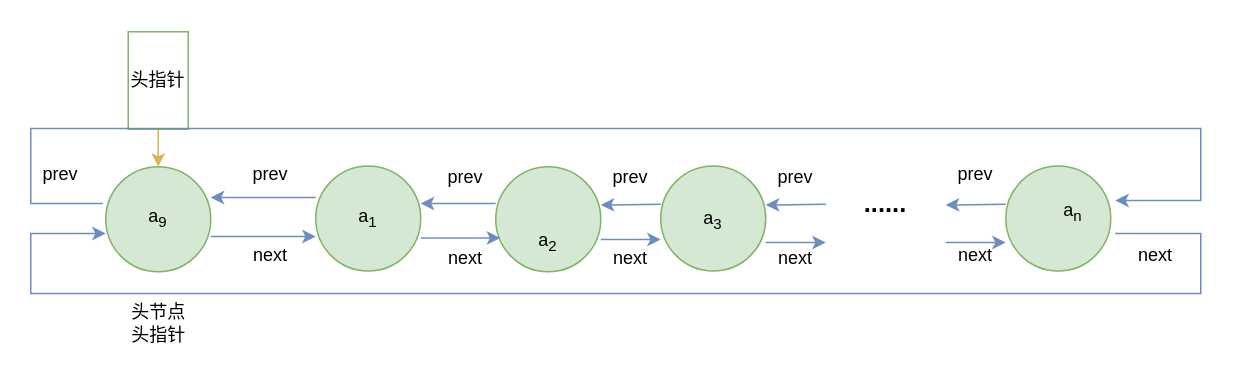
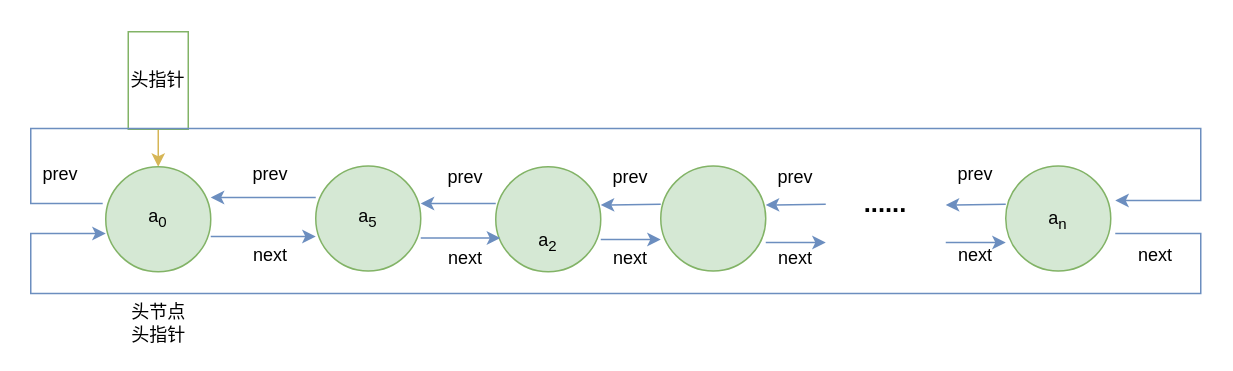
  <mxCell id="0" />
  <mxCell id="1" parent="0" />
  <mxCell id="2" value="" style="ellipse;whiteSpace=wrap;html=1;aspect=fixed;fillColor=#d5e8d4;strokeColor=#82b366;" parent="1" vertex="1"><mxGeometry x="210" y="110" width="70" height="70" as="geometry" /></mxCell>
  <mxCell id="3" style="edgeStyle=orthogonalEdgeStyle;rounded=0;orthogonalLoop=1;jettySize=auto;html=1;entryX=0.5;entryY=0;entryDx=0;entryDy=0;fillColor=#fff2cc;strokeColor=#d6b656;" parent="1" source="4" target="13" edge="1"><mxGeometry relative="1" as="geometry" /></mxCell>
  <mxCell id="4" value="头指针" style="rounded=0;whiteSpace=wrap;html=1;fillColor=#FFFFFF;strokeColor=#82b366;" parent="1" vertex="1"><mxGeometry x="85" y="20.5" width="40" height="65" as="geometry" /></mxCell>
  <mxCell id="5" value="......" style="text;html=1;strokeColor=none;fillColor=none;align=center;verticalAlign=middle;whiteSpace=wrap;rounded=0;fontSize=17;fontStyle=1" parent="1" vertex="1"><mxGeometry x="570" y="126" width="40" height="20" as="geometry" /></mxCell>
- <mxCell id="6" value="a&lt;sub&gt;1&lt;/sub&gt;" style="text;html=1;strokeColor=none;fillColor=none;align=center;verticalAlign=middle;whiteSpace=wrap;rounded=0;fontSize=12;" parent="1" vertex="1"><mxGeometry x="225" y="135" width="40" height="20" as="geometry" /></mxCell>
+ <mxCell id="6" value="a&lt;sub&gt;5&lt;/sub&gt;" style="text;html=1;strokeColor=none;fillColor=none;align=center;verticalAlign=middle;whiteSpace=wrap;rounded=0;fontSize=12;" parent="1" vertex="1"><mxGeometry x="225" y="135" width="40" height="20" as="geometry" /></mxCell>
  <mxCell id="7" value="" style="ellipse;whiteSpace=wrap;html=1;aspect=fixed;fillColor=#d5e8d4;strokeColor=#82b366;" parent="1" vertex="1"><mxGeometry x="330" y="110.5" width="70" height="70" as="geometry" /></mxCell>
  <mxCell id="8" value="a&lt;sub&gt;2&lt;/sub&gt;" style="text;html=1;strokeColor=none;fillColor=none;align=center;verticalAlign=middle;whiteSpace=wrap;rounded=0;fontSize=12;" parent="1" vertex="1"><mxGeometry x="345" y="150.5" width="40" height="20" as="geometry" /></mxCell>
  <mxCell id="9" value="" style="ellipse;whiteSpace=wrap;html=1;aspect=fixed;fillColor=#d5e8d4;strokeColor=#82b366;" parent="1" vertex="1"><mxGeometry x="440" y="110" width="70" height="70" as="geometry" /></mxCell>
- <mxCell id="10" value="a&lt;sub&gt;3&lt;/sub&gt;" style="text;html=1;strokeColor=none;fillColor=none;align=center;verticalAlign=middle;whiteSpace=wrap;rounded=0;fontSize=12;" parent="1" vertex="1"><mxGeometry x="455" y="135.5" width="40" height="20" as="geometry" /></mxCell>
  <mxCell id="11" value="" style="ellipse;whiteSpace=wrap;html=1;aspect=fixed;fillColor=#d5e8d4;strokeColor=#82b366;" parent="1" vertex="1"><mxGeometry x="670" y="110" width="70" height="70" as="geometry" /></mxCell>
- <mxCell id="12" value="a&lt;sub&gt;n&lt;/sub&gt;" style="text;html=1;strokeColor=none;fillColor=none;align=center;verticalAlign=middle;whiteSpace=wrap;rounded=0;fontSize=12;" parent="1" vertex="1"><mxGeometry x="695" y="130.5" width="40" height="20" as="geometry" /></mxCell>
+ <mxCell id="12" value="a&lt;sub&gt;n&lt;/sub&gt;" style="text;html=1;strokeColor=none;fillColor=none;align=center;verticalAlign=middle;whiteSpace=wrap;rounded=0;fontSize=12;" parent="1" vertex="1"><mxGeometry x="685" y="135.5" width="40" height="20" as="geometry" /></mxCell>
  <mxCell id="13" value="" style="ellipse;whiteSpace=wrap;html=1;aspect=fixed;fillColor=#d5e8d4;strokeColor=#82b366;" parent="1" vertex="1"><mxGeometry x="70" y="110.5" width="70" height="70" as="geometry" /></mxCell>
- <mxCell id="14" value="a&lt;sub&gt;9&lt;/sub&gt;" style="text;html=1;strokeColor=none;fillColor=none;align=center;verticalAlign=middle;whiteSpace=wrap;rounded=0;fontSize=12;" parent="1" vertex="1"><mxGeometry x="85" y="135" width="40" height="20" as="geometry" /></mxCell>
+ <mxCell id="14" value="a&lt;sub&gt;0&lt;/sub&gt;" style="text;html=1;strokeColor=none;fillColor=none;align=center;verticalAlign=middle;whiteSpace=wrap;rounded=0;fontSize=12;" parent="1" vertex="1"><mxGeometry x="85" y="135" width="40" height="20" as="geometry" /></mxCell>
  <mxCell id="15" value="头节点&lt;br&gt;头指针" style="text;html=1;strokeColor=none;fillColor=none;align=center;verticalAlign=middle;whiteSpace=wrap;rounded=0;fontSize=12;fontStyle=0" parent="1" vertex="1"><mxGeometry x="77.5" y="205" width="55" height="20" as="geometry" /></mxCell>
  <mxCell id="16" value="" style="endArrow=classic;html=1;entryX=0;entryY=0.671;entryDx=0;entryDy=0;entryPerimeter=0;fillColor=#dae8fc;strokeColor=#6c8ebf;" parent="1" target="2" edge="1"><mxGeometry width="50" height="50" relative="1" as="geometry"><mxPoint x="140" y="157" as="sourcePoint" /><mxPoint x="210" y="205" as="targetPoint" /></mxGeometry></mxCell>
  <mxCell id="17" style="edgeStyle=orthogonalEdgeStyle;rounded=0;orthogonalLoop=1;jettySize=auto;html=1;fontSize=12;fillColor=#dae8fc;strokeColor=#6c8ebf;exitX=1.043;exitY=0.643;exitDx=0;exitDy=0;exitPerimeter=0;entryX=0;entryY=0.636;entryDx=0;entryDy=0;entryPerimeter=0;" parent="1" source="11" edge="1" target="13"><mxGeometry relative="1" as="geometry"><mxPoint x="100" y="185" as="targetPoint" /><mxPoint x="620" y="165.5" as="sourcePoint" /><Array as="points"><mxPoint x="800" y="155" /><mxPoint x="800" y="195" /><mxPoint x="20" y="195" /><mxPoint x="20" y="155" /></Array></mxGeometry></mxCell>
  <mxCell id="18" value="" style="endArrow=classic;html=1;fillColor=#dae8fc;strokeColor=#6c8ebf;" edge="1" parent="1"><mxGeometry width="50" height="50" relative="1" as="geometry"><mxPoint x="210" y="131" as="sourcePoint" /><mxPoint x="140" y="131" as="targetPoint" /></mxGeometry></mxCell>
  <mxCell id="19" value="" style="endArrow=classic;html=1;entryX=0.043;entryY=0.679;entryDx=0;entryDy=0;entryPerimeter=0;fillColor=#dae8fc;strokeColor=#6c8ebf;" edge="1" parent="1" target="7"><mxGeometry width="50" height="50" relative="1" as="geometry"><mxPoint x="280" y="158" as="sourcePoint" /><mxPoint x="220" y="166.97" as="targetPoint" /></mxGeometry></mxCell>
  <mxCell id="20" value="" style="endArrow=classic;html=1;fillColor=#dae8fc;strokeColor=#6c8ebf;" edge="1" parent="1"><mxGeometry width="50" height="50" relative="1" as="geometry"><mxPoint x="330" y="135" as="sourcePoint" /><mxPoint x="280" y="135" as="targetPoint" /></mxGeometry></mxCell>
  <mxCell id="21" value="" style="endArrow=classic;html=1;fillColor=#dae8fc;strokeColor=#6c8ebf;" edge="1" parent="1"><mxGeometry width="50" height="50" relative="1" as="geometry"><mxPoint x="400" y="159" as="sourcePoint" /><mxPoint x="440" y="159" as="targetPoint" /></mxGeometry></mxCell>
  <mxCell id="22" value="" style="endArrow=classic;html=1;fillColor=#dae8fc;strokeColor=#6c8ebf;" edge="1" parent="1"><mxGeometry width="50" height="50" relative="1" as="geometry"><mxPoint x="440" y="135.5" as="sourcePoint" /><mxPoint x="400" y="136" as="targetPoint" /></mxGeometry></mxCell>
  <mxCell id="23" value="" style="endArrow=classic;html=1;fillColor=#dae8fc;strokeColor=#6c8ebf;" edge="1" parent="1"><mxGeometry width="50" height="50" relative="1" as="geometry"><mxPoint x="550" y="135.5" as="sourcePoint" /><mxPoint x="510" y="136" as="targetPoint" /></mxGeometry></mxCell>
  <mxCell id="24" value="" style="endArrow=classic;html=1;fillColor=#dae8fc;strokeColor=#6c8ebf;" edge="1" parent="1"><mxGeometry width="50" height="50" relative="1" as="geometry"><mxPoint x="510" y="161" as="sourcePoint" /><mxPoint x="550" y="161" as="targetPoint" /><Array as="points"><mxPoint x="550" y="161" /></Array></mxGeometry></mxCell>
  <mxCell id="25" value="" style="endArrow=classic;html=1;fillColor=#dae8fc;strokeColor=#6c8ebf;" edge="1" parent="1"><mxGeometry width="50" height="50" relative="1" as="geometry"><mxPoint x="670" y="135.5" as="sourcePoint" /><mxPoint x="630" y="136" as="targetPoint" /></mxGeometry></mxCell>
  <mxCell id="26" value="" style="endArrow=classic;html=1;fillColor=#dae8fc;strokeColor=#6c8ebf;" edge="1" parent="1"><mxGeometry width="50" height="50" relative="1" as="geometry"><mxPoint x="630" y="161" as="sourcePoint" /><mxPoint x="670" y="161" as="targetPoint" /><Array as="points"><mxPoint x="670" y="161" /></Array></mxGeometry></mxCell>
  <mxCell id="27" style="edgeStyle=orthogonalEdgeStyle;rounded=0;orthogonalLoop=1;jettySize=auto;html=1;fontSize=12;fillColor=#dae8fc;strokeColor=#6c8ebf;entryX=1.043;entryY=0.329;entryDx=0;entryDy=0;entryPerimeter=0;exitX=-0.029;exitY=0.35;exitDx=0;exitDy=0;exitPerimeter=0;" edge="1" parent="1" source="13" target="11"><mxGeometry relative="1" as="geometry"><mxPoint x="830" y="95" as="targetPoint" /><mxPoint x="-10" y="133" as="sourcePoint" /><Array as="points"><mxPoint x="20" y="135" /><mxPoint x="20" y="85" /><mxPoint x="800" y="85" /><mxPoint x="800" y="133" /></Array></mxGeometry></mxCell>
  <mxCell id="28" value="prev" style="text;html=1;strokeColor=none;fillColor=none;align=center;verticalAlign=middle;whiteSpace=wrap;rounded=0;" vertex="1" parent="1"><mxGeometry x="160" y="106" width="40" height="20" as="geometry" /></mxCell>
  <mxCell id="29" value="next" style="text;html=1;strokeColor=none;fillColor=none;align=center;verticalAlign=middle;whiteSpace=wrap;rounded=0;" vertex="1" parent="1"><mxGeometry x="160" y="160" width="40" height="20" as="geometry" /></mxCell>
  <mxCell id="30" value="prev" style="text;html=1;strokeColor=none;fillColor=none;align=center;verticalAlign=middle;whiteSpace=wrap;rounded=0;" vertex="1" parent="1"><mxGeometry x="20" y="106" width="40" height="20" as="geometry" /></mxCell>
  <mxCell id="31" value="next" style="text;html=1;strokeColor=none;fillColor=none;align=center;verticalAlign=middle;whiteSpace=wrap;rounded=0;" vertex="1" parent="1"><mxGeometry x="750" y="160" width="40" height="20" as="geometry" /></mxCell>
  <mxCell id="32" value="prev" style="text;html=1;strokeColor=none;fillColor=none;align=center;verticalAlign=middle;whiteSpace=wrap;rounded=0;" vertex="1" parent="1"><mxGeometry x="290" y="108" width="40" height="20" as="geometry" /></mxCell>
  <mxCell id="33" value="next" style="text;html=1;strokeColor=none;fillColor=none;align=center;verticalAlign=middle;whiteSpace=wrap;rounded=0;" vertex="1" parent="1"><mxGeometry x="290" y="162" width="40" height="20" as="geometry" /></mxCell>
  <mxCell id="34" value="prev" style="text;html=1;strokeColor=none;fillColor=none;align=center;verticalAlign=middle;whiteSpace=wrap;rounded=0;" vertex="1" parent="1"><mxGeometry x="400" y="108" width="40" height="20" as="geometry" /></mxCell>
  <mxCell id="35" value="next" style="text;html=1;strokeColor=none;fillColor=none;align=center;verticalAlign=middle;whiteSpace=wrap;rounded=0;" vertex="1" parent="1"><mxGeometry x="400" y="162" width="40" height="20" as="geometry" /></mxCell>
  <mxCell id="36" value="prev" style="text;html=1;strokeColor=none;fillColor=none;align=center;verticalAlign=middle;whiteSpace=wrap;rounded=0;" vertex="1" parent="1"><mxGeometry x="510" y="108" width="40" height="20" as="geometry" /></mxCell>
  <mxCell id="37" value="next" style="text;html=1;strokeColor=none;fillColor=none;align=center;verticalAlign=middle;whiteSpace=wrap;rounded=0;" vertex="1" parent="1"><mxGeometry x="510" y="162" width="40" height="20" as="geometry" /></mxCell>
  <mxCell id="38" value="prev" style="text;html=1;strokeColor=none;fillColor=none;align=center;verticalAlign=middle;whiteSpace=wrap;rounded=0;" vertex="1" parent="1"><mxGeometry x="630" y="106" width="40" height="20" as="geometry" /></mxCell>
  <mxCell id="39" value="next" style="text;html=1;strokeColor=none;fillColor=none;align=center;verticalAlign=middle;whiteSpace=wrap;rounded=0;" vertex="1" parent="1"><mxGeometry x="630" y="160" width="40" height="20" as="geometry" /></mxCell>
